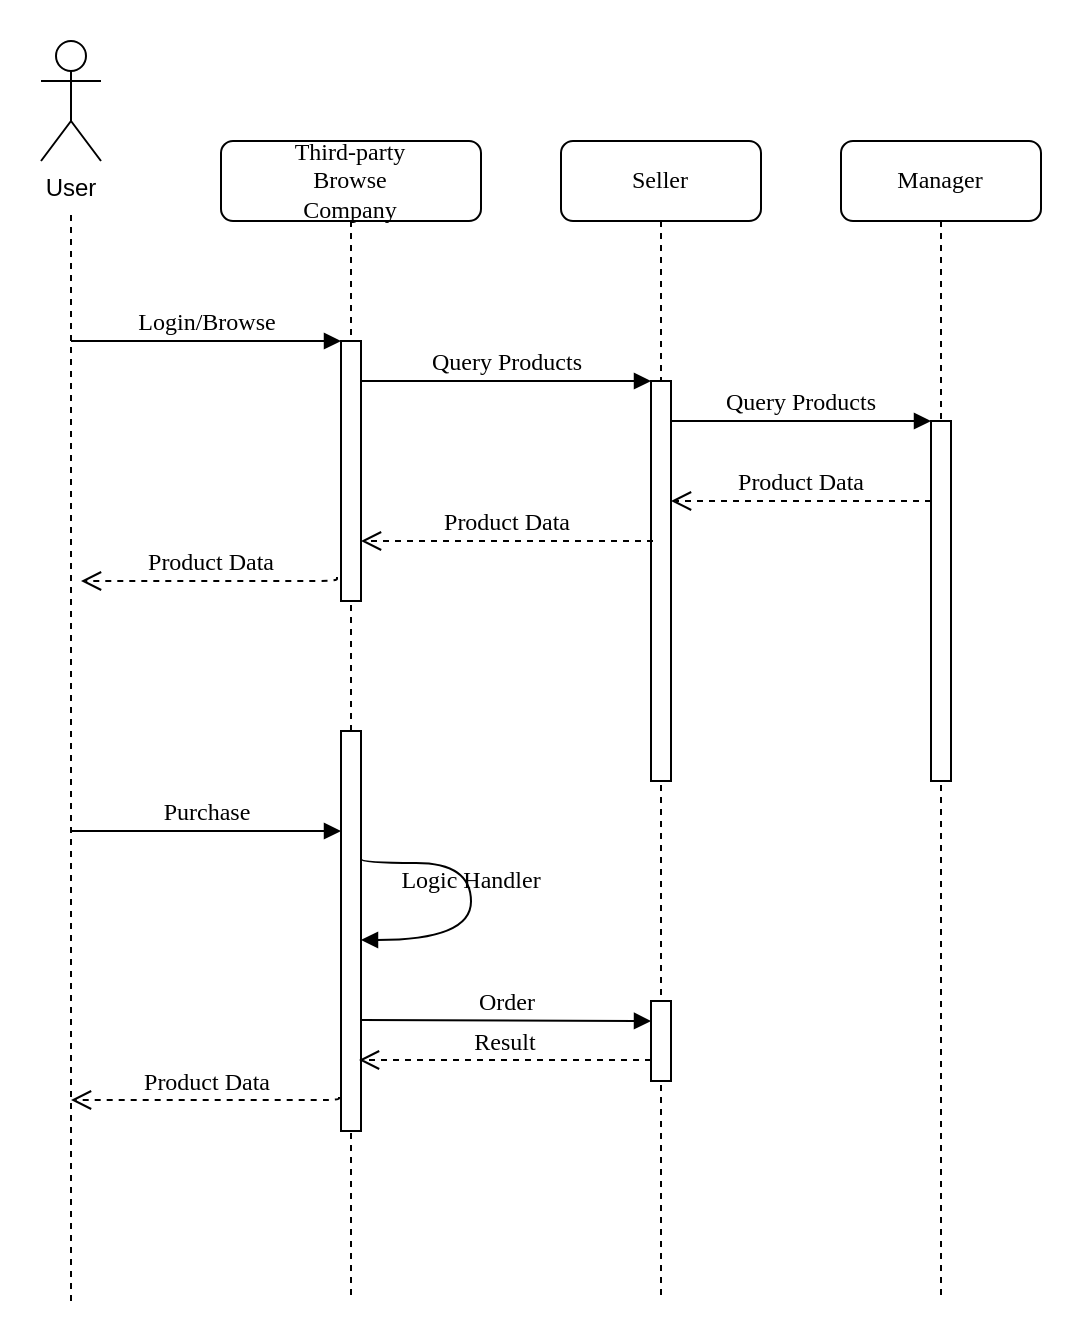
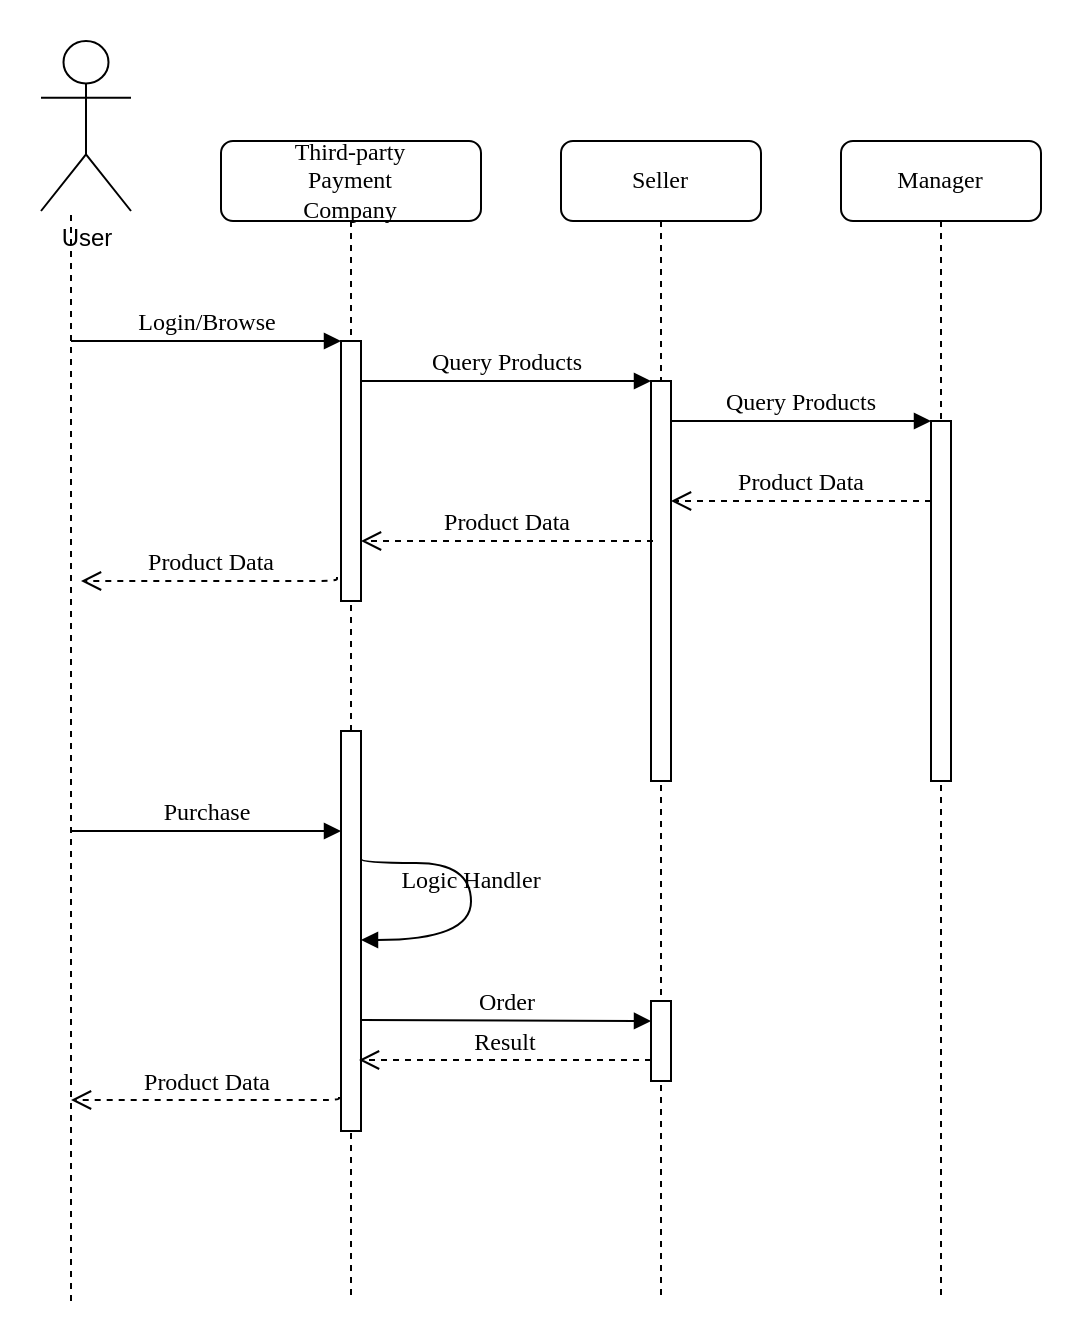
  <mxCell id="0" />
  <mxCell id="1" parent="0" />
- <mxCell id="2" value="Third-party&lt;br&gt;Browse&lt;br&gt;Company" style="shape=umlLifeline;perimeter=lifelinePerimeter;whiteSpace=wrap;html=1;container=1;collapsible=0;recursiveResize=0;outlineConnect=0;rounded=1;shadow=0;comic=0;labelBackgroundColor=none;strokeColor=#000000;strokeWidth=1;fillColor=#FFFFFF;fontFamily=Verdana;fontSize=12;fontColor=#000000;align=center;" parent="1" vertex="1"><mxGeometry x="110" y="70" width="130" height="580" as="geometry" /></mxCell>
+ <mxCell id="2" value="Third-party&lt;br&gt;Payment&lt;br&gt;Company" style="shape=umlLifeline;perimeter=lifelinePerimeter;whiteSpace=wrap;html=1;container=1;collapsible=0;recursiveResize=0;outlineConnect=0;rounded=1;shadow=0;comic=0;labelBackgroundColor=none;strokeColor=#000000;strokeWidth=1;fillColor=#FFFFFF;fontFamily=Verdana;fontSize=12;fontColor=#000000;align=center;" parent="1" vertex="1"><mxGeometry x="110" y="70" width="130" height="580" as="geometry" /></mxCell>
  <mxCell id="3" value="" style="html=1;points=[];perimeter=orthogonalPerimeter;rounded=0;shadow=0;comic=0;labelBackgroundColor=none;strokeColor=#000000;strokeWidth=1;fillColor=#FFFFFF;fontFamily=Verdana;fontSize=12;fontColor=#000000;align=center;" parent="2" vertex="1"><mxGeometry x="60" y="100" width="10" height="130" as="geometry" /></mxCell>
  <mxCell id="4" value="" style="html=1;points=[];perimeter=orthogonalPerimeter;rounded=0;shadow=0;comic=0;labelBackgroundColor=none;strokeColor=#000000;strokeWidth=1;fillColor=#FFFFFF;fontFamily=Verdana;fontSize=12;fontColor=#000000;align=center;" vertex="1" parent="2"><mxGeometry x="60" y="295" width="10" height="200" as="geometry" /></mxCell>
  <mxCell id="5" value="Seller" style="shape=umlLifeline;perimeter=lifelinePerimeter;whiteSpace=wrap;html=1;container=1;collapsible=0;recursiveResize=0;outlineConnect=0;rounded=1;shadow=0;comic=0;labelBackgroundColor=none;strokeColor=#000000;strokeWidth=1;fillColor=#FFFFFF;fontFamily=Verdana;fontSize=12;fontColor=#000000;align=center;" parent="1" vertex="1"><mxGeometry x="280" y="70" width="100" height="580" as="geometry" /></mxCell>
  <mxCell id="6" value="" style="html=1;points=[];perimeter=orthogonalPerimeter;rounded=0;shadow=0;comic=0;labelBackgroundColor=none;strokeColor=#000000;strokeWidth=1;fillColor=#FFFFFF;fontFamily=Verdana;fontSize=12;fontColor=#000000;align=center;" parent="5" vertex="1"><mxGeometry x="45" y="120" width="10" height="200" as="geometry" /></mxCell>
  <mxCell id="7" value="" style="html=1;points=[];perimeter=orthogonalPerimeter;rounded=0;shadow=0;comic=0;labelBackgroundColor=none;strokeColor=#000000;strokeWidth=1;fillColor=#FFFFFF;fontFamily=Verdana;fontSize=12;fontColor=#000000;align=center;" vertex="1" parent="5"><mxGeometry x="45" y="430" width="10" height="40" as="geometry" /></mxCell>
  <mxCell id="8" value="Manager" style="shape=umlLifeline;perimeter=lifelinePerimeter;whiteSpace=wrap;html=1;container=1;collapsible=0;recursiveResize=0;outlineConnect=0;rounded=1;shadow=0;comic=0;labelBackgroundColor=none;strokeColor=#000000;strokeWidth=1;fillColor=#FFFFFF;fontFamily=Verdana;fontSize=12;fontColor=#000000;align=center;" parent="1" vertex="1"><mxGeometry x="420" y="70" width="100" height="580" as="geometry" /></mxCell>
  <mxCell id="9" value="" style="html=1;points=[];perimeter=orthogonalPerimeter;rounded=0;shadow=0;comic=0;labelBackgroundColor=none;strokeColor=#000000;strokeWidth=1;fillColor=#FFFFFF;fontFamily=Verdana;fontSize=12;fontColor=#000000;align=center;" parent="1" vertex="1"><mxGeometry x="465" y="210" width="10" height="180" as="geometry" /></mxCell>
  <mxCell id="10" value="Query Products" style="html=1;verticalAlign=bottom;endArrow=block;labelBackgroundColor=none;fontFamily=Verdana;fontSize=12;edgeStyle=elbowEdgeStyle;elbow=vertical;" parent="1" source="6" target="9" edge="1"><mxGeometry relative="1" as="geometry"><mxPoint x="390" y="210" as="sourcePoint" /><Array as="points"><mxPoint x="340" y="210" /></Array></mxGeometry></mxCell>
  <mxCell id="11" value="Login/Browse" style="html=1;verticalAlign=bottom;endArrow=block;entryX=0;entryY=0;labelBackgroundColor=none;fontFamily=Verdana;fontSize=12;edgeStyle=elbowEdgeStyle;elbow=vertical;" parent="1" target="3" edge="1"><mxGeometry relative="1" as="geometry"><mxPoint x="35" y="170" as="sourcePoint" /></mxGeometry></mxCell>
  <mxCell id="12" value="Query Products" style="html=1;verticalAlign=bottom;endArrow=block;entryX=0;entryY=0;labelBackgroundColor=none;fontFamily=Verdana;fontSize=12;edgeStyle=elbowEdgeStyle;elbow=vertical;" parent="1" source="3" target="6" edge="1"><mxGeometry relative="1" as="geometry"><mxPoint x="250" y="190" as="sourcePoint" /></mxGeometry></mxCell>
- <mxCell id="13" value="User" style="shape=umlActor;verticalLabelPosition=bottom;labelBackgroundColor=#ffffff;verticalAlign=top;html=1;outlineConnect=0;" vertex="1" parent="1"><mxGeometry x="20" y="20" width="30" height="60" as="geometry" /></mxCell>
+ <mxCell id="13" value="User" style="shape=umlActor;verticalLabelPosition=bottom;labelBackgroundColor=#ffffff;verticalAlign=top;html=1;outlineConnect=0;" vertex="1" parent="1"><mxGeometry x="20" y="20" width="45" height="85" as="geometry" /></mxCell>
  <mxCell id="14" value="" style="endArrow=none;dashed=1;html=1;" edge="1" parent="1"><mxGeometry width="50" height="50" relative="1" as="geometry"><mxPoint x="35" y="650" as="sourcePoint" /><mxPoint x="35" y="105" as="targetPoint" /></mxGeometry></mxCell>
  <mxCell id="15" value="Product Data" style="html=1;verticalAlign=bottom;endArrow=open;dashed=1;endSize=8;labelBackgroundColor=none;fontFamily=Verdana;fontSize=12;edgeStyle=elbowEdgeStyle;elbow=vertical;" edge="1" parent="1"><mxGeometry relative="1" as="geometry"><mxPoint x="335" y="250" as="targetPoint" /><Array as="points"><mxPoint x="410" y="250" /><mxPoint x="440" y="250" /></Array><mxPoint x="465" y="250" as="sourcePoint" /></mxGeometry></mxCell>
  <mxCell id="16" value="Product Data" style="html=1;verticalAlign=bottom;endArrow=open;dashed=1;endSize=8;labelBackgroundColor=none;fontFamily=Verdana;fontSize=12;edgeStyle=elbowEdgeStyle;elbow=vertical;" edge="1" parent="1" target="3"><mxGeometry relative="1" as="geometry"><mxPoint x="187.5" y="270" as="targetPoint" /><Array as="points"><mxPoint x="262.5" y="270" /><mxPoint x="292.5" y="270" /></Array><mxPoint x="326" y="270" as="sourcePoint" /></mxGeometry></mxCell>
  <mxCell id="17" value="Product Data" style="html=1;verticalAlign=bottom;endArrow=open;dashed=1;endSize=8;labelBackgroundColor=none;fontFamily=Verdana;fontSize=12;edgeStyle=elbowEdgeStyle;elbow=vertical;exitX=-0.2;exitY=0.908;exitDx=0;exitDy=0;exitPerimeter=0;" edge="1" parent="1" source="3"><mxGeometry relative="1" as="geometry"><mxPoint x="40" y="290" as="targetPoint" /><Array as="points"><mxPoint x="96.5" y="290" /><mxPoint x="126.5" y="290" /></Array><mxPoint x="160" y="290" as="sourcePoint" /></mxGeometry></mxCell>
  <mxCell id="18" value="Purchase" style="html=1;verticalAlign=bottom;endArrow=block;entryX=0;entryY=0;labelBackgroundColor=none;fontFamily=Verdana;fontSize=12;edgeStyle=elbowEdgeStyle;elbow=vertical;" edge="1" parent="1"><mxGeometry relative="1" as="geometry"><mxPoint x="35" y="415" as="sourcePoint" /><mxPoint x="170" y="415" as="targetPoint" /></mxGeometry></mxCell>
  <mxCell id="19" value="Logic Handler" style="html=1;verticalAlign=bottom;endArrow=block;labelBackgroundColor=none;fontFamily=Verdana;fontSize=12;elbow=vertical;edgeStyle=orthogonalEdgeStyle;curved=1;exitX=1;exitY=0.32;exitPerimeter=0;exitDx=0;exitDy=0;" edge="1" parent="1" source="4"><mxGeometry relative="1" as="geometry"><mxPoint x="186" y="430.5" as="sourcePoint" /><mxPoint x="180" y="469.5" as="targetPoint" /><Array as="points"><mxPoint x="180" y="431" /><mxPoint x="235" y="431" /><mxPoint x="235" y="470" /></Array></mxGeometry></mxCell>
  <mxCell id="20" value="Order" style="html=1;verticalAlign=bottom;endArrow=block;entryX=0;entryY=0;labelBackgroundColor=none;fontFamily=Verdana;fontSize=12;edgeStyle=elbowEdgeStyle;elbow=vertical;" edge="1" parent="1"><mxGeometry relative="1" as="geometry"><mxPoint x="180" y="509.5" as="sourcePoint" /><mxPoint x="325" y="509.5" as="targetPoint" /></mxGeometry></mxCell>
  <mxCell id="21" value="Result" style="html=1;verticalAlign=bottom;endArrow=open;dashed=1;endSize=8;labelBackgroundColor=none;fontFamily=Verdana;fontSize=12;edgeStyle=elbowEdgeStyle;elbow=vertical;" edge="1" parent="1"><mxGeometry relative="1" as="geometry"><mxPoint x="179" y="529.5" as="targetPoint" /><Array as="points"><mxPoint x="261.5" y="529.5" /><mxPoint x="291.5" y="529.5" /></Array><mxPoint x="325" y="529.5" as="sourcePoint" /></mxGeometry></mxCell>
  <mxCell id="22" value="Product Data" style="html=1;verticalAlign=bottom;endArrow=open;dashed=1;endSize=8;labelBackgroundColor=none;fontFamily=Verdana;fontSize=12;edgeStyle=elbowEdgeStyle;elbow=vertical;exitX=-0.1;exitY=0.915;exitDx=0;exitDy=0;exitPerimeter=0;" edge="1" parent="1" source="4"><mxGeometry relative="1" as="geometry"><mxPoint x="35" y="549.5" as="targetPoint" /><Array as="points"><mxPoint x="101.5" y="549.5" /><mxPoint x="131.5" y="549.5" /></Array><mxPoint x="165" y="549.5" as="sourcePoint" /></mxGeometry></mxCell>
